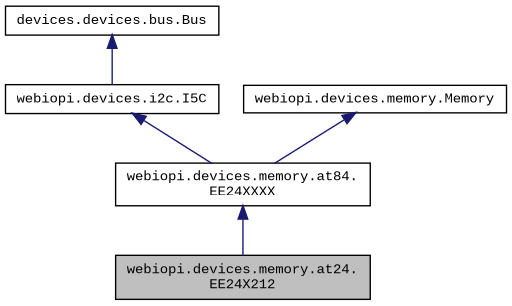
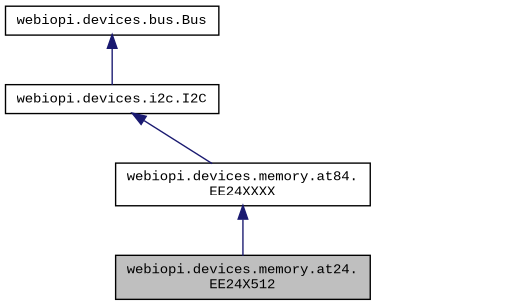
  digraph {
    fontname="Liberation Mono"
    node [color=black fillcolor=white fontname="Liberation Mono" fontsize=10 shape=record style=filled]
    edge [color=midnightblue dir=back fontname="Liberation Mono" fontsize=10 labelfontname=Helvetica labelfontsize=10 style=solid]
-   n1 [fillcolor=grey75 fontcolor=black height=0.2 label="webiopi.devices.memory.at24.\lEE24X212" width=0.4]
+   n1 [fillcolor=grey75 fontcolor=black height=0.2 label="webiopi.devices.memory.at24.\lEE24X512" width=0.4]
    n2 [height=0.2 label="webiopi.devices.memory.at84.\lEE24XXXX" width=0.4]
-   n3 [height=0.2 label="webiopi.devices.i2c.I5C" width=0.4]
-   n4 [height=0.2 label="devices.devices.bus.Bus" width=0.4]
-   n5 [height=0.2 label="webiopi.devices.memory.Memory" width=0.4]
+   n3 [height=0.2 label="webiopi.devices.i2c.I2C" width=0.4]
+   n4 [height=0.2 label="webiopi.devices.bus.Bus" width=0.4]
    n2 -> n1
    n3 -> n2
    n4 -> n3
-   n5 -> n2
  }
